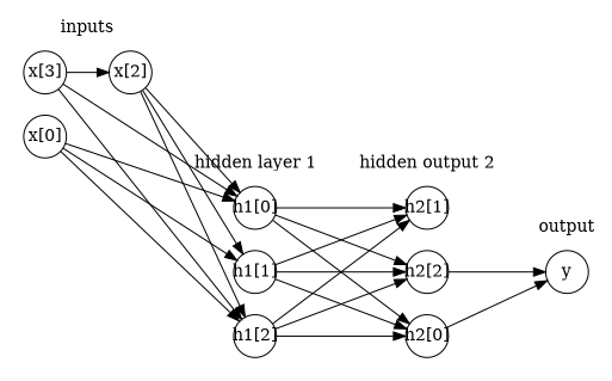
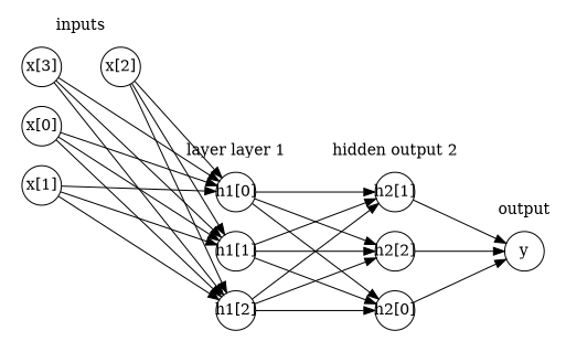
  digraph {
    rankdir=LR
    splines=line
    node [fixedsize=True shape=circle]
    "x[0]"
+   "x[1]"
    "x[2]"
    "x[3]"
    "h1[0]"
    "h1[1]"
    "h1[2]"
    "h2[0]"
    "h2[1]"
    "h2[2]"
    y
    subgraph cluster_1 {
      color=white
      label=inputs
      "x[0]"
+     "x[1]"
      "x[2]"
      "x[3]"
    }
    subgraph cluster_2 {
      color=white
-     label="hidden layer 1"
+     label="layer layer 1"
      "h1[0]"
      "h1[1]"
      "h1[2]"
    }
    subgraph cluster_3 {
      color=white
      label="hidden output 2"
      "h2[0]"
      "h2[1]"
      "h2[2]"
    }
    subgraph cluster_4 {
      color=white
      label=output
      y
    }
    "x[0]" -> "h1[0]"
    "x[0]" -> "h1[1]"
    "x[0]" -> "h1[2]"
+   "x[1]" -> "h1[0]"
+   "x[1]" -> "h1[1]"
+   "x[1]" -> "h1[2]"
    "x[2]" -> "h1[0]"
    "x[2]" -> "h1[1]"
    "x[2]" -> "h1[2]"
    "x[3]" -> "h1[0]"
-   "x[3]" -> "x[2]"
+   "x[3]" -> "h1[1]"
    "x[3]" -> "h1[2]"
    "h1[0]" -> "h2[0]"
    "h1[0]" -> "h2[1]"
    "h1[0]" -> "h2[2]"
    "h1[1]" -> "h2[0]"
    "h1[1]" -> "h2[1]"
    "h1[1]" -> "h2[2]"
    "h1[2]" -> "h2[0]"
    "h1[2]" -> "h2[1]"
    "h1[2]" -> "h2[2]"
    "h2[0]" -> y
+   "h2[1]" -> y
    "h2[2]" -> y
  }
